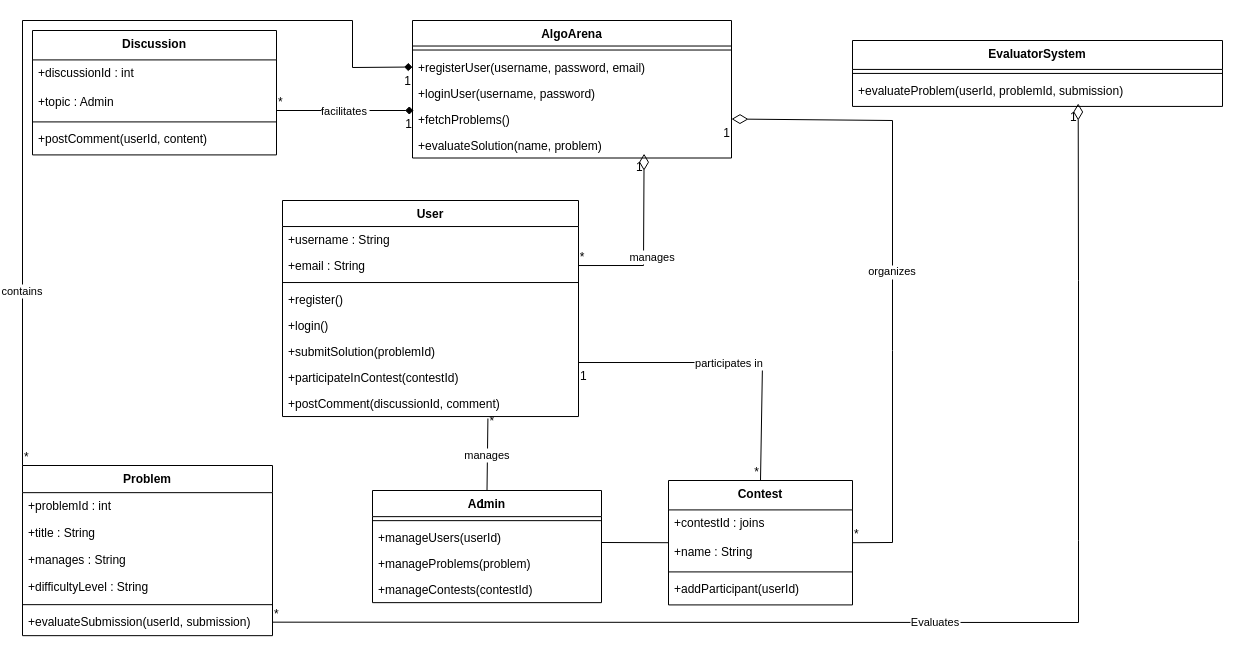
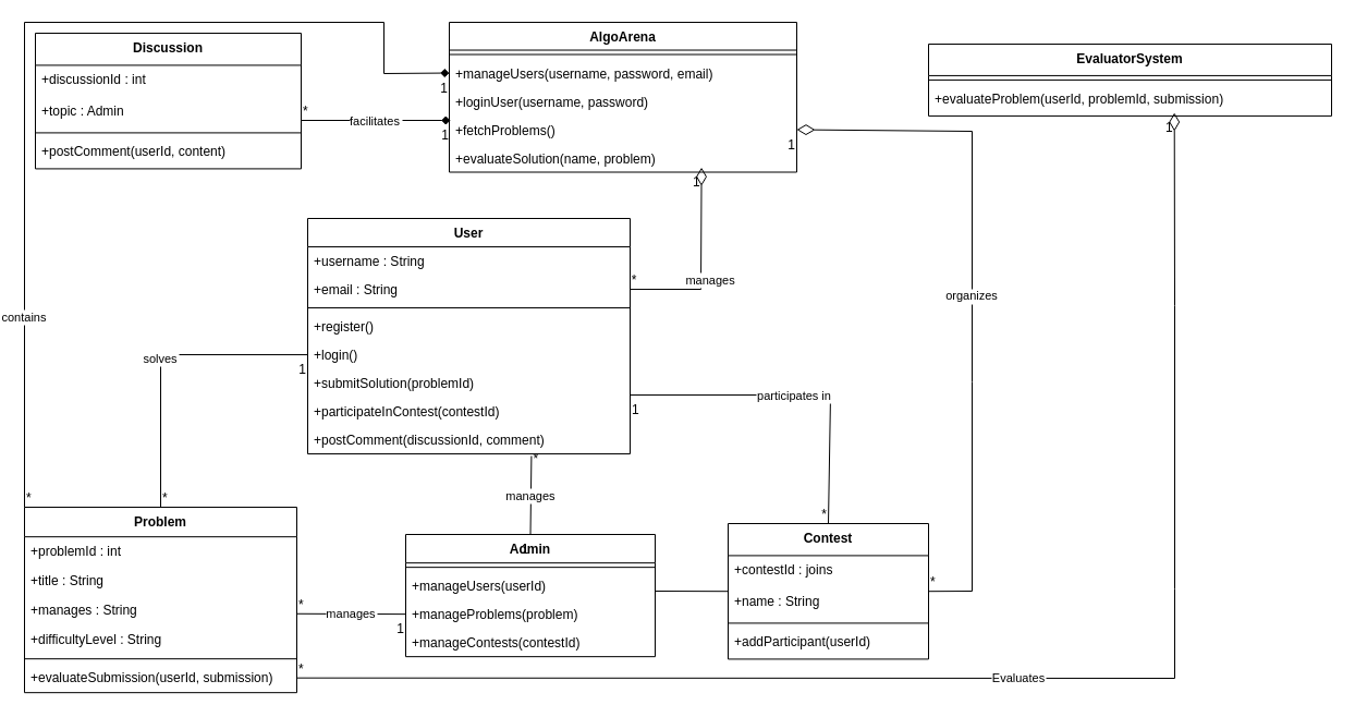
  <mxCell id="0" />
  <mxCell id="1" parent="0" />
  <mxCell id="2" value="User" style="swimlane;fontStyle=1;align=center;verticalAlign=top;childLayout=stackLayout;horizontal=1;startSize=26.042;horizontalStack=0;resizeParent=1;resizeParentMax=0;resizeLast=0;collapsible=0;marginBottom=0;" parent="1" vertex="1"><mxGeometry x="280" y="200" width="296" height="216.042" as="geometry" /></mxCell>
  <mxCell id="3" value="+username : String" style="text;strokeColor=none;fillColor=none;align=left;verticalAlign=top;spacingLeft=4;spacingRight=4;overflow=hidden;rotatable=0;points=[[0,0.5],[1,0.5]];portConstraint=eastwest;" parent="2" vertex="1"><mxGeometry y="26.042" width="296" height="26" as="geometry" /></mxCell>
  <mxCell id="4" value="+email : String" style="text;strokeColor=none;fillColor=none;align=left;verticalAlign=top;spacingLeft=4;spacingRight=4;overflow=hidden;rotatable=0;points=[[0,0.5],[1,0.5]];portConstraint=eastwest;" parent="2" vertex="1"><mxGeometry y="52.042" width="296" height="26" as="geometry" /></mxCell>
  <mxCell id="5" style="line;strokeWidth=1;fillColor=none;align=left;verticalAlign=middle;spacingTop=-1;spacingLeft=3;spacingRight=3;rotatable=0;labelPosition=right;points=[];portConstraint=eastwest;strokeColor=inherit;" parent="2" vertex="1"><mxGeometry y="78.042" width="296" height="8" as="geometry" /></mxCell>
  <mxCell id="6" value="+register()" style="text;strokeColor=none;fillColor=none;align=left;verticalAlign=top;spacingLeft=4;spacingRight=4;overflow=hidden;rotatable=0;points=[[0,0.5],[1,0.5]];portConstraint=eastwest;" parent="2" vertex="1"><mxGeometry y="86.042" width="296" height="26" as="geometry" /></mxCell>
  <mxCell id="7" value="+login()" style="text;strokeColor=none;fillColor=none;align=left;verticalAlign=top;spacingLeft=4;spacingRight=4;overflow=hidden;rotatable=0;points=[[0,0.5],[1,0.5]];portConstraint=eastwest;" parent="2" vertex="1"><mxGeometry y="112.042" width="296" height="26" as="geometry" /></mxCell>
  <mxCell id="8" value="+submitSolution(problemId)" style="text;strokeColor=none;fillColor=none;align=left;verticalAlign=top;spacingLeft=4;spacingRight=4;overflow=hidden;rotatable=0;points=[[0,0.5],[1,0.5]];portConstraint=eastwest;" parent="2" vertex="1"><mxGeometry y="138.042" width="296" height="26" as="geometry" /></mxCell>
  <mxCell id="9" value="+participateInContest(contestId)" style="text;strokeColor=none;fillColor=none;align=left;verticalAlign=top;spacingLeft=4;spacingRight=4;overflow=hidden;rotatable=0;points=[[0,0.5],[1,0.5]];portConstraint=eastwest;" parent="2" vertex="1"><mxGeometry y="164.042" width="296" height="26" as="geometry" /></mxCell>
  <mxCell id="10" value="+postComment(discussionId, comment)" style="text;strokeColor=none;fillColor=none;align=left;verticalAlign=top;spacingLeft=4;spacingRight=4;overflow=hidden;rotatable=0;points=[[0,0.5],[1,0.5]];portConstraint=eastwest;" parent="2" vertex="1"><mxGeometry y="190.042" width="296" height="26" as="geometry" /></mxCell>
  <mxCell id="11" value="Admin" style="swimlane;fontStyle=1;align=center;verticalAlign=top;childLayout=stackLayout;horizontal=1;startSize=26.148;horizontalStack=0;resizeParent=1;resizeParentMax=0;resizeLast=0;collapsible=0;marginBottom=0;" parent="1" vertex="1"><mxGeometry x="370" y="490" width="229" height="112.148" as="geometry" /></mxCell>
  <mxCell id="12" style="line;strokeWidth=1;fillColor=none;align=left;verticalAlign=middle;spacingTop=-1;spacingLeft=3;spacingRight=3;rotatable=0;labelPosition=right;points=[];portConstraint=eastwest;strokeColor=inherit;" parent="11" vertex="1"><mxGeometry y="26.148" width="229" height="8" as="geometry" /></mxCell>
  <mxCell id="13" value="+manageUsers(userId)" style="text;strokeColor=none;fillColor=none;align=left;verticalAlign=top;spacingLeft=4;spacingRight=4;overflow=hidden;rotatable=0;points=[[0,0.5],[1,0.5]];portConstraint=eastwest;" parent="11" vertex="1"><mxGeometry y="34.148" width="229" height="26" as="geometry" /></mxCell>
  <mxCell id="14" value="+manageProblems(problem)" style="text;strokeColor=none;fillColor=none;align=left;verticalAlign=top;spacingLeft=4;spacingRight=4;overflow=hidden;rotatable=0;points=[[0,0.5],[1,0.5]];portConstraint=eastwest;" parent="11" vertex="1"><mxGeometry y="60.148" width="229" height="26" as="geometry" /></mxCell>
  <mxCell id="15" value="+manageContests(contestId)" style="text;strokeColor=none;fillColor=none;align=left;verticalAlign=top;spacingLeft=4;spacingRight=4;overflow=hidden;rotatable=0;points=[[0,0.5],[1,0.5]];portConstraint=eastwest;" parent="11" vertex="1"><mxGeometry y="86.148" width="229" height="26" as="geometry" /></mxCell>
  <mxCell id="16" value="Problem" style="swimlane;fontStyle=1;align=center;verticalAlign=top;childLayout=stackLayout;horizontal=1;startSize=27.167;horizontalStack=0;resizeParent=1;resizeParentMax=0;resizeLast=0;collapsible=0;marginBottom=0;" parent="1" vertex="1"><mxGeometry x="20" y="465" width="250" height="170.167" as="geometry" /></mxCell>
  <mxCell id="17" value="+problemId : int" style="text;strokeColor=none;fillColor=none;align=left;verticalAlign=top;spacingLeft=4;spacingRight=4;overflow=hidden;rotatable=0;points=[[0,0.5],[1,0.5]];portConstraint=eastwest;" parent="16" vertex="1"><mxGeometry y="27.167" width="250" height="27" as="geometry" /></mxCell>
  <mxCell id="18" value="+title : String" style="text;strokeColor=none;fillColor=none;align=left;verticalAlign=top;spacingLeft=4;spacingRight=4;overflow=hidden;rotatable=0;points=[[0,0.5],[1,0.5]];portConstraint=eastwest;" parent="16" vertex="1"><mxGeometry y="54.167" width="250" height="27" as="geometry" /></mxCell>
  <mxCell id="19" value="+manages : String" style="text;strokeColor=none;fillColor=none;align=left;verticalAlign=top;spacingLeft=4;spacingRight=4;overflow=hidden;rotatable=0;points=[[0,0.5],[1,0.5]];portConstraint=eastwest;" parent="16" vertex="1"><mxGeometry y="81.167" width="250" height="27" as="geometry" /></mxCell>
  <mxCell id="20" value="+difficultyLevel : String" style="text;strokeColor=none;fillColor=none;align=left;verticalAlign=top;spacingLeft=4;spacingRight=4;overflow=hidden;rotatable=0;points=[[0,0.5],[1,0.5]];portConstraint=eastwest;" parent="16" vertex="1"><mxGeometry y="108.167" width="250" height="27" as="geometry" /></mxCell>
  <mxCell id="21" style="line;strokeWidth=1;fillColor=none;align=left;verticalAlign=middle;spacingTop=-1;spacingLeft=3;spacingRight=3;rotatable=0;labelPosition=right;points=[];portConstraint=eastwest;strokeColor=inherit;" parent="16" vertex="1"><mxGeometry y="135.167" width="250" height="8" as="geometry" /></mxCell>
  <mxCell id="22" value="+evaluateSubmission(userId, submission)" style="text;strokeColor=none;fillColor=none;align=left;verticalAlign=top;spacingLeft=4;spacingRight=4;overflow=hidden;rotatable=0;points=[[0,0.5],[1,0.5]];portConstraint=eastwest;" parent="16" vertex="1"><mxGeometry y="143.167" width="250" height="27" as="geometry" /></mxCell>
  <mxCell id="23" value="Contest" style="swimlane;fontStyle=1;align=center;verticalAlign=top;childLayout=stackLayout;horizontal=1;startSize=29.417;horizontalStack=0;resizeParent=1;resizeParentMax=0;resizeLast=0;collapsible=0;marginBottom=0;" parent="1" vertex="1"><mxGeometry x="666" y="480" width="184" height="124.417" as="geometry" /></mxCell>
  <mxCell id="24" value="+contestId : joins" style="text;strokeColor=none;fillColor=none;align=left;verticalAlign=top;spacingLeft=4;spacingRight=4;overflow=hidden;rotatable=0;points=[[0,0.5],[1,0.5]];portConstraint=eastwest;" parent="23" vertex="1"><mxGeometry y="29.417" width="184" height="29" as="geometry" /></mxCell>
  <mxCell id="25" value="+name : String" style="text;strokeColor=none;fillColor=none;align=left;verticalAlign=top;spacingLeft=4;spacingRight=4;overflow=hidden;rotatable=0;points=[[0,0.5],[1,0.5]];portConstraint=eastwest;" parent="23" vertex="1"><mxGeometry y="58.417" width="184" height="29" as="geometry" /></mxCell>
  <mxCell id="26" style="line;strokeWidth=1;fillColor=none;align=left;verticalAlign=middle;spacingTop=-1;spacingLeft=3;spacingRight=3;rotatable=0;labelPosition=right;points=[];portConstraint=eastwest;strokeColor=inherit;" parent="23" vertex="1"><mxGeometry y="87.417" width="184" height="8" as="geometry" /></mxCell>
  <mxCell id="27" value="+addParticipant(userId)" style="text;strokeColor=none;fillColor=none;align=left;verticalAlign=top;spacingLeft=4;spacingRight=4;overflow=hidden;rotatable=0;points=[[0,0.5],[1,0.5]];portConstraint=eastwest;" parent="23" vertex="1"><mxGeometry y="95.417" width="184" height="29" as="geometry" /></mxCell>
  <mxCell id="28" value="Discussion" style="swimlane;fontStyle=1;align=center;verticalAlign=top;childLayout=stackLayout;horizontal=1;startSize=29.417;horizontalStack=0;resizeParent=1;resizeParentMax=0;resizeLast=0;collapsible=0;marginBottom=0;" parent="1" vertex="1"><mxGeometry x="30" y="30" width="244" height="124.417" as="geometry" /></mxCell>
  <mxCell id="29" value="+discussionId : int" style="text;strokeColor=none;fillColor=none;align=left;verticalAlign=top;spacingLeft=4;spacingRight=4;overflow=hidden;rotatable=0;points=[[0,0.5],[1,0.5]];portConstraint=eastwest;" parent="28" vertex="1"><mxGeometry y="29.417" width="244" height="29" as="geometry" /></mxCell>
  <mxCell id="30" value="+topic : Admin" style="text;strokeColor=none;fillColor=none;align=left;verticalAlign=top;spacingLeft=4;spacingRight=4;overflow=hidden;rotatable=0;points=[[0,0.5],[1,0.5]];portConstraint=eastwest;" parent="28" vertex="1"><mxGeometry y="58.417" width="244" height="29" as="geometry" /></mxCell>
  <mxCell id="31" style="line;strokeWidth=1;fillColor=none;align=left;verticalAlign=middle;spacingTop=-1;spacingLeft=3;spacingRight=3;rotatable=0;labelPosition=right;points=[];portConstraint=eastwest;strokeColor=inherit;" parent="28" vertex="1"><mxGeometry y="87.417" width="244" height="8" as="geometry" /></mxCell>
  <mxCell id="32" value="+postComment(userId, content)" style="text;strokeColor=none;fillColor=none;align=left;verticalAlign=top;spacingLeft=4;spacingRight=4;overflow=hidden;rotatable=0;points=[[0,0.5],[1,0.5]];portConstraint=eastwest;" parent="28" vertex="1"><mxGeometry y="95.417" width="244" height="29" as="geometry" /></mxCell>
  <mxCell id="33" value="AlgoArena" style="swimlane;fontStyle=1;align=center;verticalAlign=top;childLayout=stackLayout;horizontal=1;startSize=25.515;horizontalStack=0;resizeParent=1;resizeParentMax=0;resizeLast=0;collapsible=0;marginBottom=0;" parent="1" vertex="1"><mxGeometry x="410" y="20" width="319" height="137.515" as="geometry" /></mxCell>
  <mxCell id="34" style="line;strokeWidth=1;fillColor=none;align=left;verticalAlign=middle;spacingTop=-1;spacingLeft=3;spacingRight=3;rotatable=0;labelPosition=right;points=[];portConstraint=eastwest;strokeColor=inherit;" parent="33" vertex="1"><mxGeometry y="25.515" width="319" height="8" as="geometry" /></mxCell>
- <mxCell id="35" value="+registerUser(username, password, email)" style="text;strokeColor=none;fillColor=none;align=left;verticalAlign=top;spacingLeft=4;spacingRight=4;overflow=hidden;rotatable=0;points=[[0,0.5],[1,0.5]];portConstraint=eastwest;" parent="33" vertex="1"><mxGeometry y="33.515" width="319" height="26" as="geometry" /></mxCell>
+ <mxCell id="35" value="+manageUsers(username, password, email)" style="text;strokeColor=none;fillColor=none;align=left;verticalAlign=top;spacingLeft=4;spacingRight=4;overflow=hidden;rotatable=0;points=[[0,0.5],[1,0.5]];portConstraint=eastwest;" parent="33" vertex="1"><mxGeometry y="33.515" width="319" height="26" as="geometry" /></mxCell>
  <mxCell id="36" value="+loginUser(username, password)" style="text;strokeColor=none;fillColor=none;align=left;verticalAlign=top;spacingLeft=4;spacingRight=4;overflow=hidden;rotatable=0;points=[[0,0.5],[1,0.5]];portConstraint=eastwest;" parent="33" vertex="1"><mxGeometry y="59.515" width="319" height="26" as="geometry" /></mxCell>
  <mxCell id="37" value="+fetchProblems()" style="text;strokeColor=none;fillColor=none;align=left;verticalAlign=top;spacingLeft=4;spacingRight=4;overflow=hidden;rotatable=0;points=[[0,0.5],[1,0.5]];portConstraint=eastwest;" parent="33" vertex="1"><mxGeometry y="85.515" width="319" height="26" as="geometry" /></mxCell>
  <mxCell id="38" value="+evaluateSolution(name, problem)" style="text;strokeColor=none;fillColor=none;align=left;verticalAlign=top;spacingLeft=4;spacingRight=4;overflow=hidden;rotatable=0;points=[[0,0.5],[1,0.5]];portConstraint=eastwest;" parent="33" vertex="1"><mxGeometry y="111.515" width="319" height="26" as="geometry" /></mxCell>
  <mxCell id="39" value="EvaluatorSystem" style="swimlane;fontStyle=1;align=center;verticalAlign=top;childLayout=stackLayout;horizontal=1;startSize=28.933;horizontalStack=0;resizeParent=1;resizeParentMax=0;resizeLast=0;collapsible=0;marginBottom=0;" parent="1" vertex="1"><mxGeometry x="850" y="40" width="370" height="65.933" as="geometry" /></mxCell>
  <mxCell id="40" style="line;strokeWidth=1;fillColor=none;align=left;verticalAlign=middle;spacingTop=-1;spacingLeft=3;spacingRight=3;rotatable=0;labelPosition=right;points=[];portConstraint=eastwest;strokeColor=inherit;" parent="39" vertex="1"><mxGeometry y="28.933" width="370" height="8" as="geometry" /></mxCell>
  <mxCell id="41" value="+evaluateProblem(userId, problemId, submission)" style="text;strokeColor=none;fillColor=none;align=left;verticalAlign=top;spacingLeft=4;spacingRight=4;overflow=hidden;rotatable=0;points=[[0,0.5],[1,0.5]];portConstraint=eastwest;" parent="39" vertex="1"><mxGeometry y="36.933" width="370" height="29" as="geometry" /></mxCell>
  <mxCell id="42" value="facilitates" style="curved=0;startArrow=diamond;endArrow=none;rounded=0;startFill=1;" parent="1" edge="1"><mxGeometry relative="1" as="geometry"><Array as="points" /><mxPoint x="411" y="110" as="sourcePoint" /><mxPoint x="274" y="110" as="targetPoint" /></mxGeometry></mxCell>
  <mxCell id="43" value="1" style="edgeLabel;resizable=0;labelBackgroundColor=none;fontSize=12;align=right;verticalAlign=top;" parent="42" vertex="1"><mxGeometry x="-1" relative="1" as="geometry" /></mxCell>
  <mxCell id="44" value="*" style="edgeLabel;resizable=0;labelBackgroundColor=none;fontSize=12;align=left;verticalAlign=bottom;" parent="42" vertex="1"><mxGeometry x="1" relative="1" as="geometry" /></mxCell>
+ <mxCell id="45" value="manages" style="curved=0;startArrow=none;endArrow=none;exitX=0;exitY=0.5;rounded=0;exitDx=0;exitDy=0;entryX=1.001;entryY=0.614;entryDx=0;entryDy=0;entryPerimeter=0;" parent="1" source="14" target="19" edge="1"><mxGeometry relative="1" as="geometry"><Array as="points" /><mxPoint x="219" y="133" as="sourcePoint" /><mxPoint x="270" y="560" as="targetPoint" /></mxGeometry></mxCell>
+ <mxCell id="46" value="1" style="edgeLabel;resizable=0;labelBackgroundColor=none;fontSize=12;align=right;verticalAlign=top;" parent="45" vertex="1"><mxGeometry x="-1" relative="1" as="geometry" /></mxCell>
+ <mxCell id="47" value="*" style="edgeLabel;resizable=0;labelBackgroundColor=none;fontSize=12;align=left;verticalAlign=bottom;" parent="45" vertex="1"><mxGeometry x="1" relative="1" as="geometry" /></mxCell>
  <mxCell id="48" value="manages" style="curved=0;startArrow=none;endArrow=none;exitX=0.5;exitY=0;rounded=0;exitDx=0;exitDy=0;entryX=0.694;entryY=1.075;entryDx=0;entryDy=0;entryPerimeter=0;" parent="1" source="11" target="10" edge="1"><mxGeometry relative="1" as="geometry"><Array as="points" /><mxPoint x="350" y="143" as="sourcePoint" /><mxPoint x="490" y="420" as="targetPoint" /></mxGeometry></mxCell>
  <mxCell id="49" value="1" style="edgeLabel;resizable=0;labelBackgroundColor=none;fontSize=12;align=right;verticalAlign=top;" parent="48" vertex="1"><mxGeometry x="-1" relative="1" as="geometry" /></mxCell>
  <mxCell id="50" value="*" style="edgeLabel;resizable=0;labelBackgroundColor=none;fontSize=12;align=left;verticalAlign=bottom;" parent="48" vertex="1"><mxGeometry x="1" relative="1" as="geometry"><mxPoint y="11" as="offset" /></mxGeometry></mxCell>
  <mxCell id="51" value="" style="endArrow=none;html=1;rounded=0;exitX=0;exitY=0.5;exitDx=0;exitDy=0;curved=0;" parent="1" source="23" edge="1"><mxGeometry width="50" height="50" relative="1" as="geometry"><mxPoint x="883" y="550" as="sourcePoint" /><mxPoint x="599" y="542" as="targetPoint" /><Array as="points" /></mxGeometry></mxCell>
+ <mxCell id="52" value="solves" style="curved=0;startArrow=none;endArrow=none;exitX=0;exitY=0.5;entryX=0.5;entryY=0;rounded=0;entryDx=0;entryDy=0;exitDx=0;exitDy=0;" parent="1" source="7" target="16" edge="1"><mxGeometry relative="1" as="geometry"><Array as="points"><mxPoint x="145" y="325" /></Array><mxPoint x="294" y="427" as="sourcePoint" /><mxPoint x="182" y="522" as="targetPoint" /></mxGeometry></mxCell>
+ <mxCell id="53" value="1" style="edgeLabel;resizable=0;labelBackgroundColor=none;fontSize=12;align=right;verticalAlign=top;" parent="52" vertex="1"><mxGeometry x="-1" relative="1" as="geometry" /></mxCell>
+ <mxCell id="54" value="*" style="edgeLabel;resizable=0;labelBackgroundColor=none;fontSize=12;align=left;verticalAlign=bottom;" parent="52" vertex="1"><mxGeometry x="1" relative="1" as="geometry" /></mxCell>
  <mxCell id="55" value="participates in" style="curved=0;startArrow=none;endArrow=none;exitX=1;exitY=0.75;entryX=0.5;entryY=0;rounded=0;exitDx=0;exitDy=0;entryDx=0;entryDy=0;" parent="1" source="2" target="23" edge="1"><mxGeometry relative="1" as="geometry"><Array as="points"><mxPoint x="760" y="362" /></Array><mxPoint x="590" y="390" as="sourcePoint" /><mxPoint x="906" y="545" as="targetPoint" /></mxGeometry></mxCell>
  <mxCell id="56" value="1" style="edgeLabel;resizable=0;labelBackgroundColor=none;fontSize=12;align=left;verticalAlign=top;" parent="55" vertex="1"><mxGeometry x="-1" relative="1" as="geometry" /></mxCell>
  <mxCell id="57" value="*" style="edgeLabel;resizable=0;labelBackgroundColor=none;fontSize=12;align=right;verticalAlign=bottom;" parent="55" vertex="1"><mxGeometry x="1" relative="1" as="geometry" /></mxCell>
  <mxCell id="58" value="organizes" style="curved=0;startArrow=diamondThin;startSize=14;startFill=0;endArrow=none;exitX=1;exitY=0.5;rounded=0;exitDx=0;exitDy=0;entryX=1;entryY=0.5;entryDx=0;entryDy=0;" parent="1" source="37" target="23" edge="1"><mxGeometry relative="1" as="geometry"><Array as="points"><mxPoint x="890" y="120" /><mxPoint x="890" y="350" /><mxPoint x="890" y="542" /></Array><mxPoint x="952" y="545" as="targetPoint" /><mxPoint x="846" y="142" as="sourcePoint" /></mxGeometry></mxCell>
  <mxCell id="59" value="1" style="edgeLabel;resizable=0;labelBackgroundColor=none;fontSize=12;align=right;verticalAlign=top;" parent="58" vertex="1"><mxGeometry x="-1" relative="1" as="geometry" /></mxCell>
  <mxCell id="60" value="*" style="edgeLabel;resizable=0;labelBackgroundColor=none;fontSize=12;align=left;verticalAlign=bottom;" parent="58" vertex="1"><mxGeometry x="1" relative="1" as="geometry" /></mxCell>
  <mxCell id="61" value="Evaluates" style="curved=0;startArrow=diamondThin;startSize=14;startFill=0;endArrow=none;exitX=0.61;exitY=0.899;rounded=0;exitDx=0;exitDy=0;entryX=1;entryY=0.5;entryDx=0;entryDy=0;exitPerimeter=0;" parent="1" source="41" target="22" edge="1"><mxGeometry relative="1" as="geometry"><Array as="points"><mxPoint x="1076" y="280" /><mxPoint x="1076" y="540" /><mxPoint x="1076" y="622" /></Array><mxPoint x="1075.5" y="683" as="targetPoint" /><mxPoint x="954.5" y="260" as="sourcePoint" /></mxGeometry></mxCell>
  <mxCell id="62" value="1" style="edgeLabel;resizable=0;labelBackgroundColor=none;fontSize=12;align=right;verticalAlign=top;" parent="61" vertex="1"><mxGeometry x="-1" relative="1" as="geometry" /></mxCell>
  <mxCell id="63" value="*" style="edgeLabel;resizable=0;labelBackgroundColor=none;fontSize=12;align=left;verticalAlign=bottom;" parent="61" vertex="1"><mxGeometry x="1" relative="1" as="geometry" /></mxCell>
  <mxCell id="64" value="manages" style="curved=0;startArrow=diamondThin;startSize=14;startFill=0;endArrow=none;entryX=1;entryY=0.5;rounded=0;entryDx=0;entryDy=0;exitX=0.726;exitY=0.834;exitDx=0;exitDy=0;exitPerimeter=0;" parent="1" source="38" target="4" edge="1"><mxGeometry x="0.168" y="9" relative="1" as="geometry"><Array as="points"><mxPoint x="641" y="265" /></Array><mxPoint x="670" y="200" as="sourcePoint" /><mxPoint x="566" y="237" as="targetPoint" /><mxPoint as="offset" /></mxGeometry></mxCell>
  <mxCell id="65" value="1" style="edgeLabel;resizable=0;labelBackgroundColor=none;fontSize=12;align=right;verticalAlign=top;" parent="64" vertex="1"><mxGeometry x="-1" relative="1" as="geometry" /></mxCell>
  <mxCell id="66" value="*" style="edgeLabel;resizable=0;labelBackgroundColor=none;fontSize=12;align=left;verticalAlign=bottom;" parent="64" vertex="1"><mxGeometry x="1" relative="1" as="geometry" /></mxCell>
  <mxCell id="67" value="contains" style="curved=0;startArrow=diamond;startFill=1;endArrow=none;exitX=0;exitY=0.5;entryX=0;entryY=0;rounded=0;entryDx=0;entryDy=0;exitDx=0;exitDy=0;" parent="1" source="35" target="16" edge="1"><mxGeometry x="0.603" relative="1" as="geometry"><Array as="points"><mxPoint x="350" y="67" /><mxPoint x="350" y="20" /><mxPoint x="20" y="20" /></Array><mxPoint x="527" y="125" as="sourcePoint" /><mxPoint x="213" y="522" as="targetPoint" /><mxPoint as="offset" /></mxGeometry></mxCell>
  <mxCell id="68" value="1" style="edgeLabel;resizable=0;labelBackgroundColor=none;fontSize=12;align=right;verticalAlign=top;" parent="67" vertex="1"><mxGeometry x="-1" relative="1" as="geometry" /></mxCell>
  <mxCell id="69" value="*" style="edgeLabel;resizable=0;labelBackgroundColor=none;fontSize=12;align=left;verticalAlign=bottom;" parent="67" vertex="1"><mxGeometry x="1" relative="1" as="geometry" /></mxCell>
